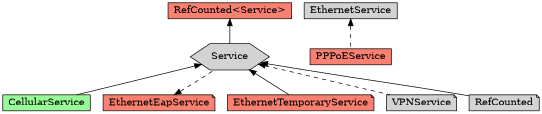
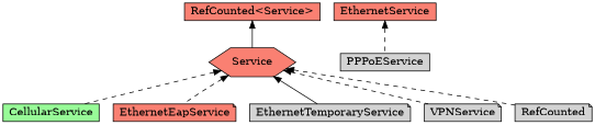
  digraph {
    bgcolor=white
    node [fillcolor=lightgrey shape=box style=filled]
    edge [dir=back style=dashed]
    n1 [fillcolor=salmon height=0.30 label="RefCounted<Service>"]
-   Service [height=0.30 shape=hexagon]
+   Service [fillcolor=salmon height=0.30 shape=hexagon]
    CellularService [fillcolor=palegreen height=0.30]
    EthernetEapService [fillcolor=salmon height=0.30 shape=note]
-   EthernetService [height=0.30]
-   EthernetTemporaryService [fillcolor=salmon height=0.30 shape=note]
+   EthernetService [fillcolor=salmon height=0.30]
+   EthernetTemporaryService [height=0.30 shape=note]
    VPNService [height=0.30 shape=note]
    n8 [height=0.30 label=RefCounted shape=note]
-   PPPoEService [fillcolor=salmon height=0.30]
+   PPPoEService [height=0.30]
    subgraph sub_1 {
      n1
      Service
      CellularService
      EthernetEapService
      EthernetService
      EthernetTemporaryService
      VPNService
      n8
      PPPoEService
    }
    n1 -> Service [style=solid]
-   Service -> CellularService [style=solid]
-   EthernetEapService -> Service
+   Service -> CellularService
+   Service -> EthernetEapService
    Service -> EthernetTemporaryService [style=solid]
    Service -> VPNService
-   Service -> n8 [style=solid]
+   Service -> n8
    EthernetService -> PPPoEService
  }
